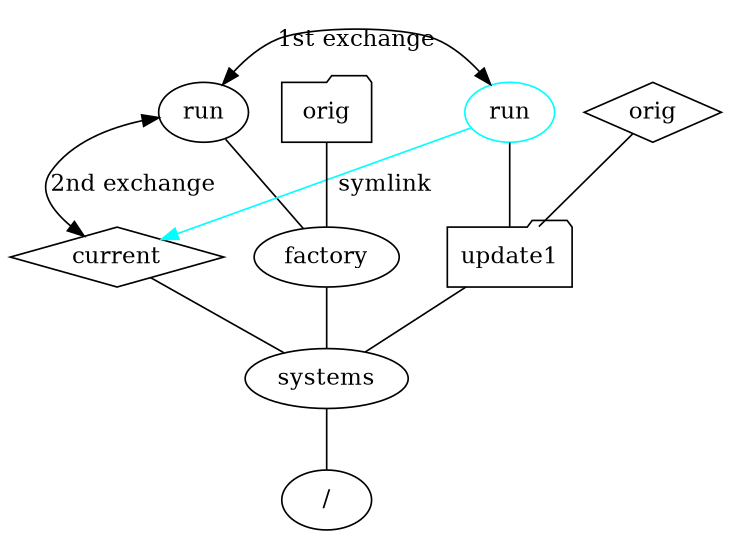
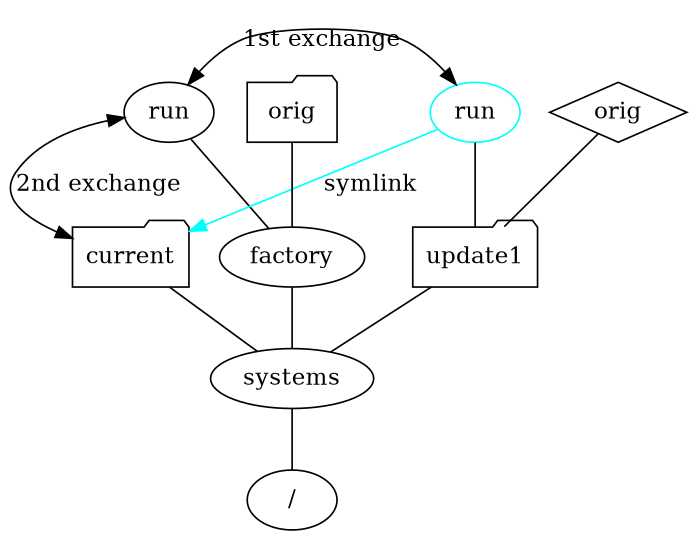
  digraph {
    node [shape=ellipse]
    edge [arrowhead=none]
    n1 [label="/"]
-   n2 [label=current shape=diamond]
+   n2 [label=current shape=folder]
    systems
    n4 [label=factory]
    n5 [label=run]
    n6 [color=cyan label=run]
    n7 [label=update1 shape=folder]
    n8 [label=orig shape=folder]
    n9 [label=orig shape=diamond]
    n2 -> systems
    systems -> n1
    n4 -> systems
    n5 -> n2 [constraint=false dir=both label="2nd exchange" arrowhead=""]
    n5 -> n4
    n5 -> n6 [constraint=false dir=both label="1st exchange" arrowhead=""]
    n6 -> n2 [color=cyan constraint=false label=symlink arrowhead=""]
    n6 -> n7
    n7 -> systems
    n8 -> n4
    n9 -> n7
  }
